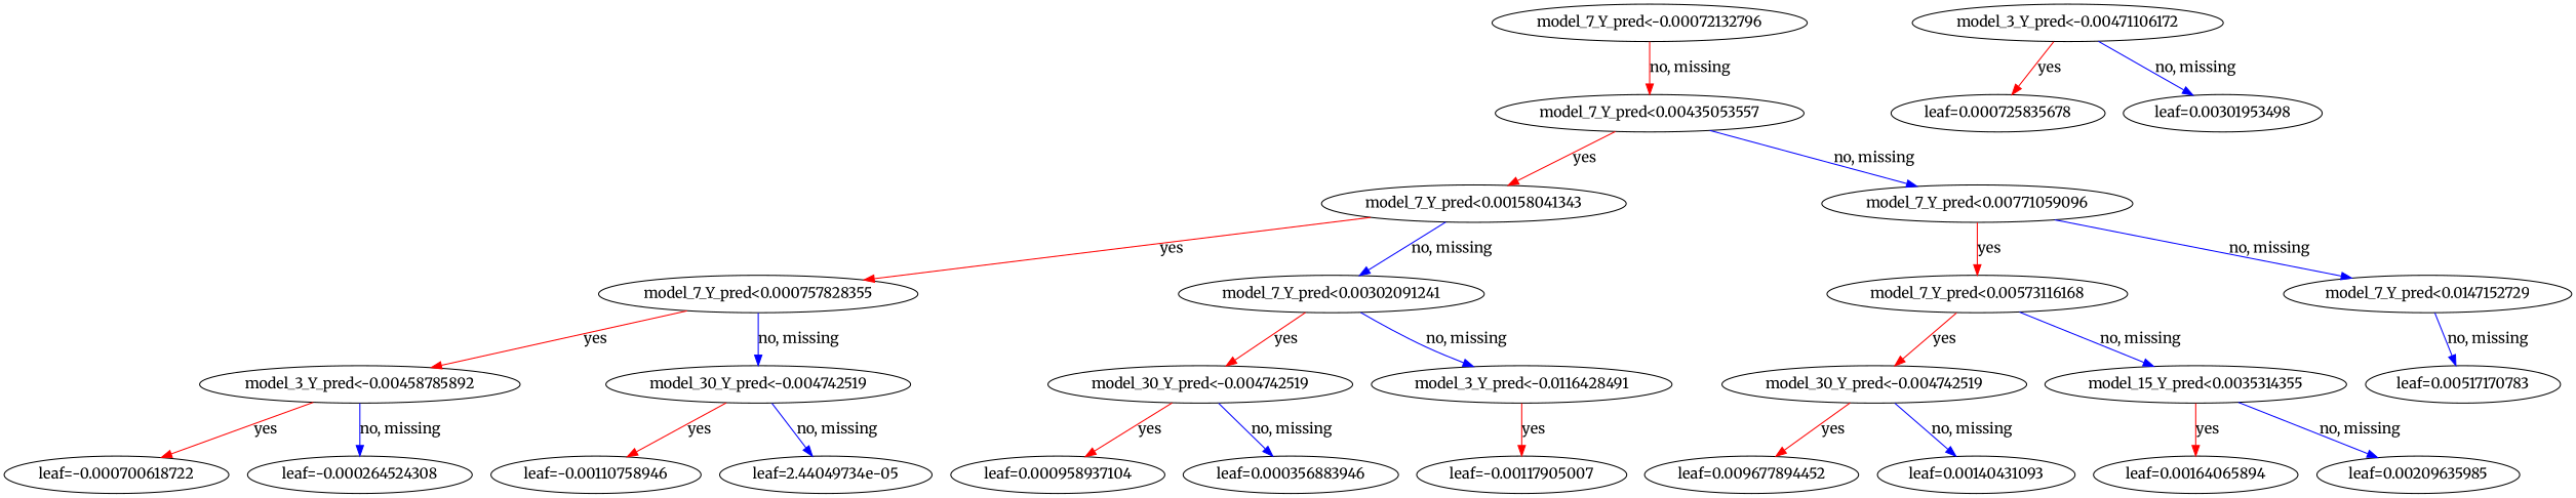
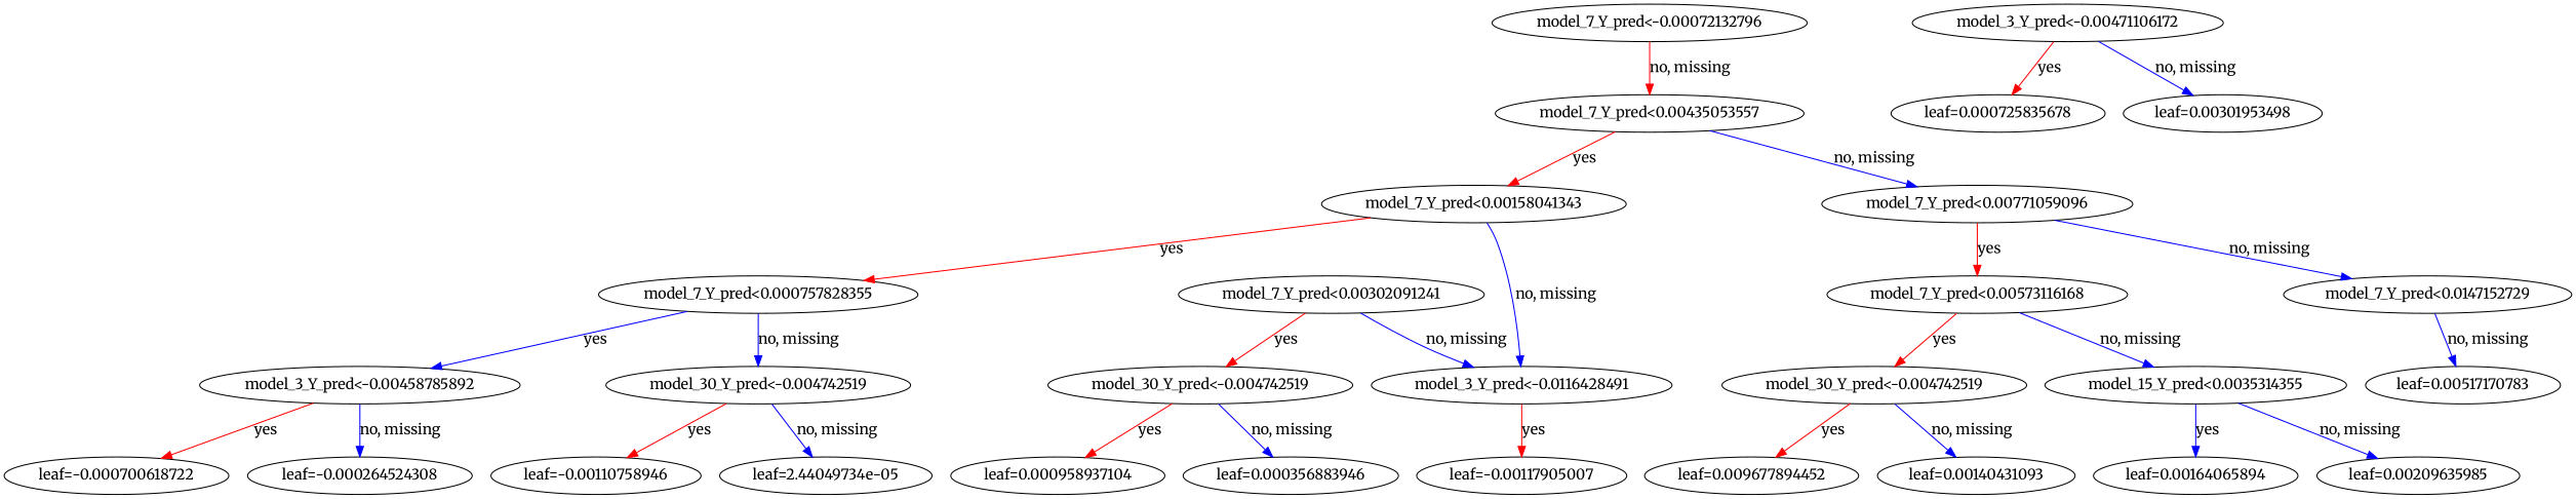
  digraph {
    fontname=Merriweather
    rankdir=TB
    node [fontname=Merriweather]
    edge [color="#FF0000" fontname=Merriweather]
    n1 [label="model_7_Y_pred<-0.00072132796"]
    n2 [label="model_7_Y_pred<0.00435053557"]
    n3 [label="model_7_Y_pred<0.00158041343"]
    n4 [label="model_7_Y_pred<0.00771059096"]
    n5 [label="model_7_Y_pred<0.000757828355"]
    n6 [label="model_7_Y_pred<0.00302091241"]
    n7 [label="model_7_Y_pred<0.00573116168"]
    n8 [label="model_7_Y_pred<0.0147152729"]
    n9 [label="model_3_Y_pred<-0.00458785892"]
    n10 [label="model_30_Y_pred<-0.004742519"]
    n11 [label="model_30_Y_pred<-0.004742519"]
    n12 [label="model_3_Y_pred<-0.0116428491"]
    n13 [label="model_30_Y_pred<-0.004742519"]
    n14 [label="model_15_Y_pred<0.0035314355"]
    n15 [label="leaf=0.00517170783"]
    n16 [label="leaf=-0.000700618722"]
    n17 [label="leaf=-0.000264524308"]
    n18 [label="leaf=-0.00110758946"]
    n19 [label="leaf=2.44049734e-05"]
    n20 [label="leaf=0.000958937104"]
    n21 [label="leaf=0.000356883946"]
    n22 [label="leaf=-0.00117905007"]
    n23 [label="leaf=0.009677894452"]
    n24 [label="leaf=0.00140431093"]
    n25 [label="leaf=0.00164065894"]
    n26 [label="leaf=0.00209635985"]
    n27 [label="model_3_Y_pred<-0.00471106172"]
    n28 [label="leaf=0.000725835678"]
    n29 [label="leaf=0.00301953498"]
    n1 -> n2 [label="no, missing"]
    n2 -> n3 [label=yes]
    n2 -> n4 [color="#0000FF" label="no, missing"]
    n3 -> n5 [label=yes]
-   n3 -> n6 [color="#0000FF" label="no, missing"]
+   n3 -> n12 [color="#0000FF" label="no, missing"]
    n4 -> n7 [label=yes]
    n4 -> n8 [color="#0000FF" label="no, missing"]
-   n5 -> n9 [label=yes]
+   n5 -> n9 [color="#0000FF" label=yes]
    n5 -> n10 [color="#0000FF" label="no, missing"]
    n6 -> n11 [label=yes]
    n6 -> n12 [color="#0000FF" label="no, missing"]
    n7 -> n13 [label=yes]
    n7 -> n14 [color="#0000FF" label="no, missing"]
    n8 -> n15 [color="#0000FF" label="no, missing"]
    n9 -> n16 [label=yes]
    n9 -> n17 [color="#0000FF" label="no, missing"]
    n10 -> n18 [label=yes]
    n10 -> n19 [color="#0000FF" label="no, missing"]
    n11 -> n20 [label=yes]
    n11 -> n21 [color="#0000FF" label="no, missing"]
    n12 -> n22 [label=yes]
    n13 -> n23 [label=yes]
    n13 -> n24 [color="#0000FF" label="no, missing"]
-   n14 -> n25 [label=yes]
+   n14 -> n25 [color="#0000FF" label=yes]
    n14 -> n26 [color="#0000FF" label="no, missing"]
    n27 -> n28 [label=yes]
    n27 -> n29 [color="#0000FF" label="no, missing"]
  }
